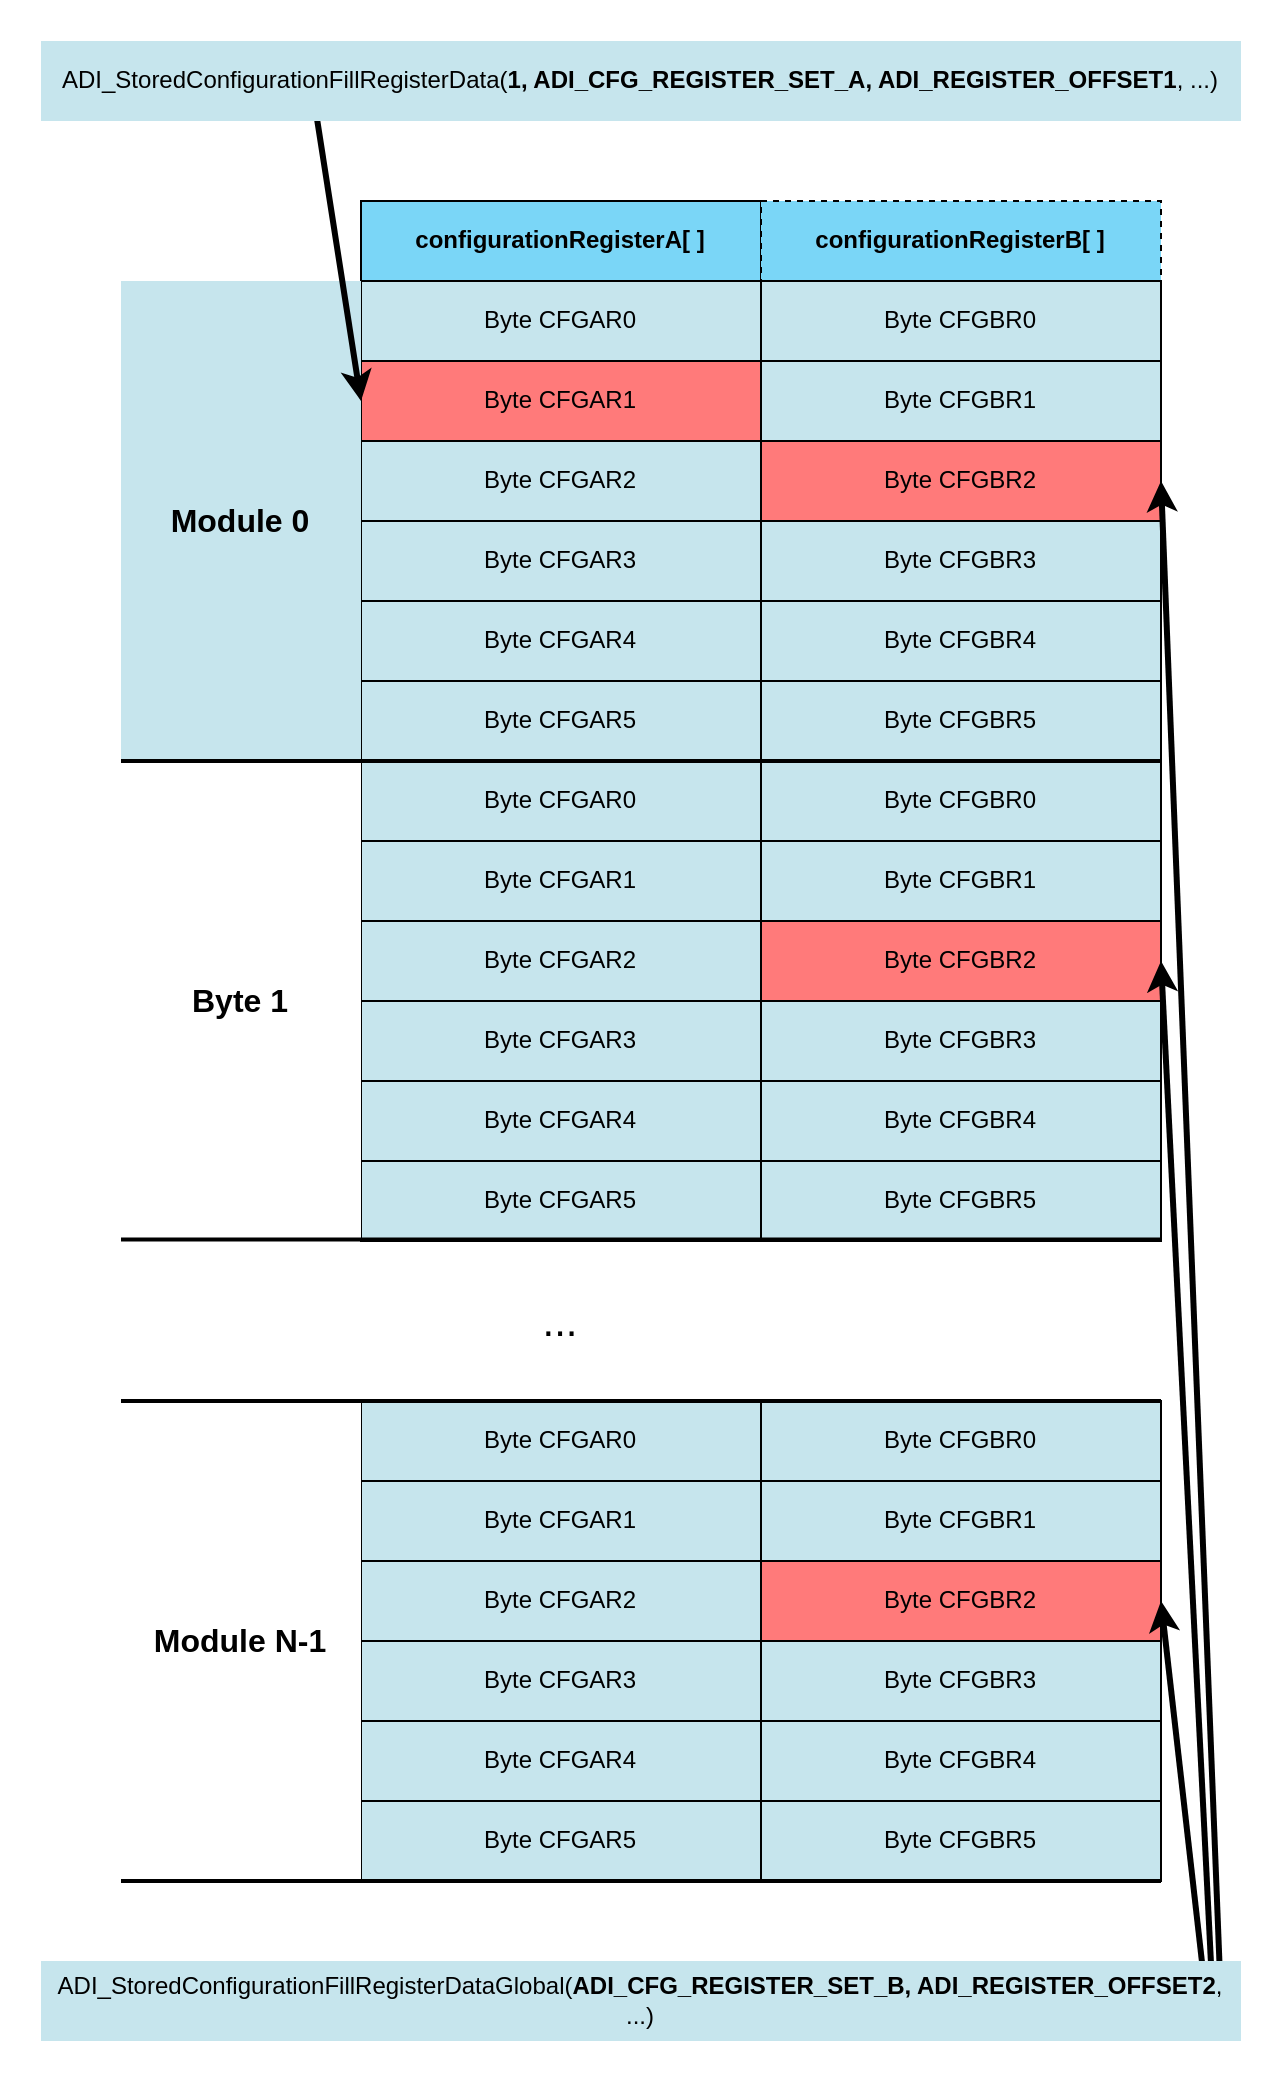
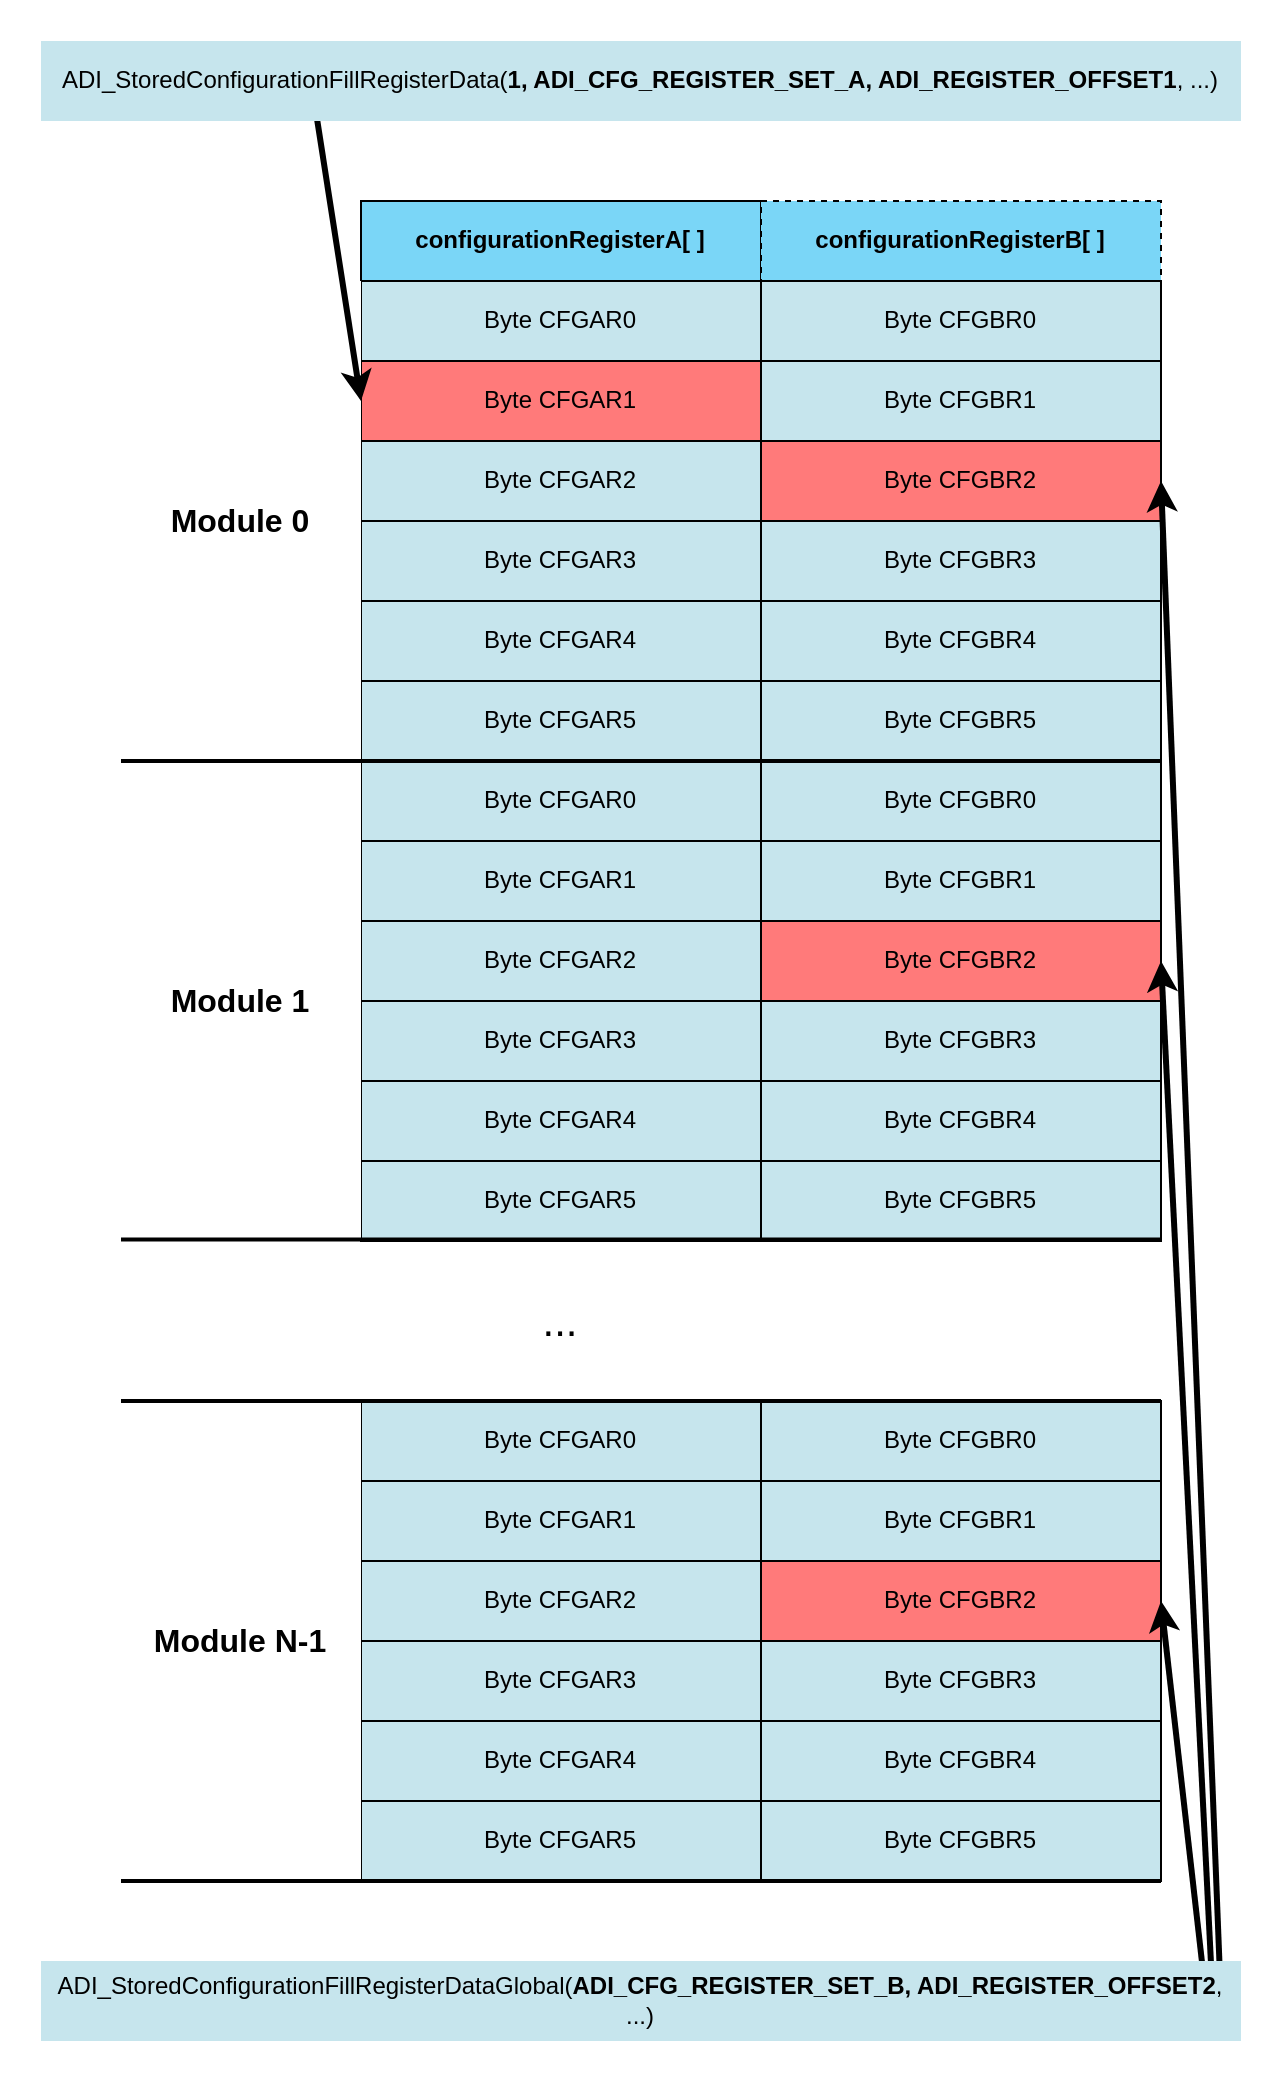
  <mxCell id="0" />
  <mxCell id="1" parent="0" />
  <mxCell id="2" value="Byte CFGAR0" style="rounded=0;whiteSpace=wrap;html=1;fillColor=#c6e5ed;strokeColor=default;" vertex="1" parent="1"><mxGeometry x="180" y="140" width="200" height="40" as="geometry" /></mxCell>
  <mxCell id="3" value="Byte CFGAR1" style="rounded=0;whiteSpace=wrap;html=1;fillColor=#ff7a7a;strokeColor=default;" vertex="1" parent="1"><mxGeometry x="180" y="180" width="200" height="40" as="geometry" /></mxCell>
  <mxCell id="4" value="Byte CFGAR2" style="rounded=0;whiteSpace=wrap;html=1;fillColor=#c6e5ed;strokeColor=default;" vertex="1" parent="1"><mxGeometry x="180" y="220" width="200" height="40" as="geometry" /></mxCell>
  <mxCell id="5" value="Byte CFGAR3" style="rounded=0;whiteSpace=wrap;html=1;fillColor=#c6e5ed;strokeColor=default;" vertex="1" parent="1"><mxGeometry x="180" y="260" width="200" height="40" as="geometry" /></mxCell>
  <mxCell id="6" value="Byte CFGAR4" style="rounded=0;whiteSpace=wrap;html=1;fillColor=#c6e5ed;strokeColor=default;" vertex="1" parent="1"><mxGeometry x="180" y="300" width="200" height="40" as="geometry" /></mxCell>
  <mxCell id="7" value="Byte CFGAR5" style="rounded=0;whiteSpace=wrap;html=1;fillColor=#c6e5ed;strokeColor=default;" vertex="1" parent="1"><mxGeometry x="180" y="340" width="200" height="40" as="geometry" /></mxCell>
  <mxCell id="8" value="Byte CFGAR0" style="rounded=0;whiteSpace=wrap;html=1;fillColor=#c6e5ed;strokeColor=default;" vertex="1" parent="1"><mxGeometry x="180" y="380" width="200" height="40" as="geometry" /></mxCell>
  <mxCell id="9" value="Byte CFGAR1" style="rounded=0;whiteSpace=wrap;html=1;fillColor=#c6e5ed;strokeColor=default;" vertex="1" parent="1"><mxGeometry x="180" y="420" width="200" height="40" as="geometry" /></mxCell>
  <mxCell id="10" value="Byte CFGAR2" style="rounded=0;whiteSpace=wrap;html=1;fillColor=#c6e5ed;strokeColor=default;" vertex="1" parent="1"><mxGeometry x="180" y="460" width="200" height="40" as="geometry" /></mxCell>
  <mxCell id="11" value="Byte CFGAR3" style="rounded=0;whiteSpace=wrap;html=1;fillColor=#c6e5ed;strokeColor=default;" vertex="1" parent="1"><mxGeometry x="180" y="500" width="200" height="40" as="geometry" /></mxCell>
  <mxCell id="12" value="Byte CFGAR4" style="rounded=0;whiteSpace=wrap;html=1;fillColor=#c6e5ed;strokeColor=default;" vertex="1" parent="1"><mxGeometry x="180" y="540" width="200" height="40" as="geometry" /></mxCell>
  <mxCell id="13" value="Byte CFGAR5" style="rounded=0;whiteSpace=wrap;html=1;fillColor=#c6e5ed;strokeColor=default;" vertex="1" parent="1"><mxGeometry x="180" y="580" width="200" height="40" as="geometry" /></mxCell>
  <mxCell id="14" value="Byte CFGAR0" style="rounded=0;whiteSpace=wrap;html=1;fillColor=#c6e5ed;strokeColor=default;" vertex="1" parent="1"><mxGeometry x="180" y="700" width="200" height="40" as="geometry" /></mxCell>
  <mxCell id="15" value="Byte CFGAR1" style="rounded=0;whiteSpace=wrap;html=1;fillColor=#c6e5ed;strokeColor=default;" vertex="1" parent="1"><mxGeometry x="180" y="740" width="200" height="40" as="geometry" /></mxCell>
  <mxCell id="16" value="Byte CFGAR2" style="rounded=0;whiteSpace=wrap;html=1;fillColor=#c6e5ed;strokeColor=default;" vertex="1" parent="1"><mxGeometry x="180" y="780" width="200" height="40" as="geometry" /></mxCell>
  <mxCell id="17" value="Byte CFGAR3" style="rounded=0;whiteSpace=wrap;html=1;fillColor=#c6e5ed;strokeColor=default;" vertex="1" parent="1"><mxGeometry x="180" y="820" width="200" height="40" as="geometry" /></mxCell>
  <mxCell id="18" value="Byte CFGAR4" style="rounded=0;whiteSpace=wrap;html=1;fillColor=#c6e5ed;strokeColor=default;" vertex="1" parent="1"><mxGeometry x="180" y="860" width="200" height="40" as="geometry" /></mxCell>
  <mxCell id="19" value="Byte CFGAR5" style="rounded=0;whiteSpace=wrap;html=1;fillColor=#c6e5ed;strokeColor=default;" vertex="1" parent="1"><mxGeometry x="180" y="900" width="200" height="40" as="geometry" /></mxCell>
  <mxCell id="20" value="..." style="rounded=0;whiteSpace=wrap;html=1;fontSize=21;strokeColor=none;fillColor=none;" vertex="1" parent="1"><mxGeometry x="180" y="620" width="200" height="80" as="geometry" /></mxCell>
  <mxCell id="21" value="&lt;b&gt;configurationRegisterA[ ]&lt;/b&gt;" style="rounded=0;whiteSpace=wrap;html=1;fillColor=#7ad6f7;strokeColor=default;" vertex="1" parent="1"><mxGeometry x="180" y="100" width="200" height="40" as="geometry" /></mxCell>
  <mxCell id="22" value="&lt;b&gt;configurationRegisterB[ ]&lt;/b&gt;" style="rounded=0;whiteSpace=wrap;html=1;fillColor=#7ad6f7;strokeColor=default;dashed=1;" vertex="1" parent="1"><mxGeometry x="380" y="100" width="200" height="40" as="geometry" /></mxCell>
- <mxCell id="23" value="Module 0" style="rounded=0;whiteSpace=wrap;html=1;strokeColor=none;fontSize=16;fontStyle=1;fillColor=#c6e5ed;" vertex="1" parent="1"><mxGeometry x="60" y="140" width="120" height="240" as="geometry" /></mxCell>
- <mxCell id="24" value="Byte 1" style="rounded=0;whiteSpace=wrap;html=1;strokeColor=none;fontSize=16;fontStyle=1" vertex="1" parent="1"><mxGeometry x="60" y="380" width="120" height="240" as="geometry" /></mxCell>
+ <mxCell id="23" value="Module 0" style="rounded=0;whiteSpace=wrap;html=1;strokeColor=none;fontSize=16;fontStyle=1" vertex="1" parent="1"><mxGeometry x="60" y="140" width="120" height="240" as="geometry" /></mxCell>
+ <mxCell id="24" value="Module 1" style="rounded=0;whiteSpace=wrap;html=1;strokeColor=none;fontSize=16;fontStyle=1" vertex="1" parent="1"><mxGeometry x="60" y="380" width="120" height="240" as="geometry" /></mxCell>
  <mxCell id="25" value="Module N-1" style="rounded=0;whiteSpace=wrap;html=1;strokeColor=none;fontSize=16;fontStyle=1" vertex="1" parent="1"><mxGeometry x="60" y="700" width="120" height="240" as="geometry" /></mxCell>
  <mxCell id="26" value="Byte CFGBR0" style="rounded=0;whiteSpace=wrap;html=1;fillColor=#c6e5ed;strokeColor=default;" vertex="1" parent="1"><mxGeometry x="380" y="140" width="200" height="40" as="geometry" /></mxCell>
  <mxCell id="27" value="Byte CFGBR1" style="rounded=0;whiteSpace=wrap;html=1;fillColor=#c6e5ed;strokeColor=default;" vertex="1" parent="1"><mxGeometry x="380" y="180" width="200" height="40" as="geometry" /></mxCell>
  <mxCell id="28" value="Byte CFGBR2" style="rounded=0;whiteSpace=wrap;html=1;fillColor=#ff7a7a;strokeColor=default;" vertex="1" parent="1"><mxGeometry x="380" y="220" width="200" height="40" as="geometry" /></mxCell>
  <mxCell id="29" value="Byte CFGBR3" style="rounded=0;whiteSpace=wrap;html=1;fillColor=#c6e5ed;strokeColor=default;" vertex="1" parent="1"><mxGeometry x="380" y="260" width="200" height="40" as="geometry" /></mxCell>
  <mxCell id="30" value="Byte CFGBR4" style="rounded=0;whiteSpace=wrap;html=1;fillColor=#c6e5ed;strokeColor=default;" vertex="1" parent="1"><mxGeometry x="380" y="300" width="200" height="40" as="geometry" /></mxCell>
  <mxCell id="31" value="Byte CFGBR5" style="rounded=0;whiteSpace=wrap;html=1;fillColor=#c6e5ed;strokeColor=default;" vertex="1" parent="1"><mxGeometry x="380" y="340" width="200" height="40" as="geometry" /></mxCell>
  <mxCell id="32" value="Byte CFGBR0" style="rounded=0;whiteSpace=wrap;html=1;fillColor=#c6e5ed;strokeColor=default;" vertex="1" parent="1"><mxGeometry x="380" y="380" width="200" height="40" as="geometry" /></mxCell>
  <mxCell id="33" value="Byte CFGBR1" style="rounded=0;whiteSpace=wrap;html=1;fillColor=#c6e5ed;strokeColor=default;" vertex="1" parent="1"><mxGeometry x="380" y="420" width="200" height="40" as="geometry" /></mxCell>
  <mxCell id="34" value="Byte CFGBR2" style="rounded=0;whiteSpace=wrap;html=1;fillColor=#ff7a7a;strokeColor=default;" vertex="1" parent="1"><mxGeometry x="380" y="460" width="200" height="40" as="geometry" /></mxCell>
  <mxCell id="35" value="Byte CFGBR3" style="rounded=0;whiteSpace=wrap;html=1;fillColor=#c6e5ed;strokeColor=default;" vertex="1" parent="1"><mxGeometry x="380" y="500" width="200" height="40" as="geometry" /></mxCell>
  <mxCell id="36" value="Byte CFGBR4" style="rounded=0;whiteSpace=wrap;html=1;fillColor=#c6e5ed;strokeColor=default;" vertex="1" parent="1"><mxGeometry x="380" y="540" width="200" height="40" as="geometry" /></mxCell>
  <mxCell id="37" value="Byte CFGBR5" style="rounded=0;whiteSpace=wrap;html=1;fillColor=#c6e5ed;strokeColor=default;" vertex="1" parent="1"><mxGeometry x="380" y="580" width="200" height="40" as="geometry" /></mxCell>
  <mxCell id="38" value="Byte CFGBR0" style="rounded=0;whiteSpace=wrap;html=1;fillColor=#c6e5ed;strokeColor=default;" vertex="1" parent="1"><mxGeometry x="380" y="700" width="200" height="40" as="geometry" /></mxCell>
  <mxCell id="39" value="Byte CFGBR1" style="rounded=0;whiteSpace=wrap;html=1;fillColor=#c6e5ed;strokeColor=default;" vertex="1" parent="1"><mxGeometry x="380" y="740" width="200" height="40" as="geometry" /></mxCell>
  <mxCell id="40" value="Byte CFGBR2" style="rounded=0;whiteSpace=wrap;html=1;fillColor=#ff7a7a;strokeColor=default;" vertex="1" parent="1"><mxGeometry x="380" y="780" width="200" height="40" as="geometry" /></mxCell>
  <mxCell id="41" value="Byte CFGBR3" style="rounded=0;whiteSpace=wrap;html=1;fillColor=#c6e5ed;strokeColor=default;" vertex="1" parent="1"><mxGeometry x="380" y="820" width="200" height="40" as="geometry" /></mxCell>
  <mxCell id="42" value="Byte CFGBR4" style="rounded=0;whiteSpace=wrap;html=1;fillColor=#c6e5ed;strokeColor=default;" vertex="1" parent="1"><mxGeometry x="380" y="860" width="200" height="40" as="geometry" /></mxCell>
  <mxCell id="43" value="Byte CFGBR5" style="rounded=0;whiteSpace=wrap;html=1;fillColor=#c6e5ed;strokeColor=default;" vertex="1" parent="1"><mxGeometry x="380" y="900" width="200" height="40" as="geometry" /></mxCell>
  <mxCell id="44" value="" style="endArrow=none;html=1;strokeWidth=2;rounded=0;entryX=1;entryY=1;entryDx=0;entryDy=0;exitX=0;exitY=0;exitDx=0;exitDy=0;" edge="1" parent="1"><mxGeometry width="50" height="50" relative="1" as="geometry"><mxPoint x="60" y="380" as="sourcePoint" /><mxPoint x="580" y="380" as="targetPoint" /></mxGeometry></mxCell>
  <mxCell id="45" value="" style="endArrow=none;html=1;strokeWidth=2;rounded=0;entryX=1;entryY=1;entryDx=0;entryDy=0;exitX=0;exitY=0;exitDx=0;exitDy=0;" edge="1" parent="1"><mxGeometry width="50" height="50" relative="1" as="geometry"><mxPoint x="60" y="619.23" as="sourcePoint" /><mxPoint x="580" y="619.23" as="targetPoint" /></mxGeometry></mxCell>
  <mxCell id="46" value="" style="endArrow=none;html=1;strokeWidth=2;rounded=0;entryX=1;entryY=1;entryDx=0;entryDy=0;exitX=0;exitY=0;exitDx=0;exitDy=0;" edge="1" parent="1"><mxGeometry width="50" height="50" relative="1" as="geometry"><mxPoint x="60" y="700" as="sourcePoint" /><mxPoint x="580" y="700" as="targetPoint" /></mxGeometry></mxCell>
  <mxCell id="47" value="" style="endArrow=none;html=1;strokeWidth=2;rounded=0;entryX=1;entryY=1;entryDx=0;entryDy=0;exitX=0;exitY=0;exitDx=0;exitDy=0;" edge="1" parent="1"><mxGeometry width="50" height="50" relative="1" as="geometry"><mxPoint x="60" y="940" as="sourcePoint" /><mxPoint x="580" y="940" as="targetPoint" /></mxGeometry></mxCell>
  <mxCell id="48" value="" style="endArrow=classic;html=1;rounded=0;strokeWidth=3;exitX=0.23;exitY=0.971;exitDx=0;exitDy=0;exitPerimeter=0;" edge="1" parent="1" source="52"><mxGeometry width="50" height="50" relative="1" as="geometry"><mxPoint x="130" y="80" as="sourcePoint" /><mxPoint x="180" y="200" as="targetPoint" /></mxGeometry></mxCell>
  <mxCell id="49" value="" style="endArrow=classic;html=1;rounded=0;strokeWidth=3;entryX=1;entryY=0.5;entryDx=0;entryDy=0;exitX=0.968;exitY=0.081;exitDx=0;exitDy=0;exitPerimeter=0;" edge="1" parent="1" source="53" target="40"><mxGeometry width="50" height="50" relative="1" as="geometry"><mxPoint x="670" y="490" as="sourcePoint" /><mxPoint x="720" y="610" as="targetPoint" /></mxGeometry></mxCell>
  <mxCell id="50" value="" style="endArrow=classic;html=1;rounded=0;strokeWidth=3;entryX=1;entryY=0.5;entryDx=0;entryDy=0;exitX=0.975;exitY=0.031;exitDx=0;exitDy=0;exitPerimeter=0;" edge="1" parent="1" source="53" target="34"><mxGeometry width="50" height="50" relative="1" as="geometry"><mxPoint x="720" y="550" as="sourcePoint" /><mxPoint x="660" y="440" as="targetPoint" /></mxGeometry></mxCell>
  <mxCell id="51" value="" style="endArrow=classic;html=1;rounded=0;strokeWidth=3;entryX=1;entryY=0.5;entryDx=0;entryDy=0;exitX=0.982;exitY=0;exitDx=0;exitDy=0;exitPerimeter=0;" edge="1" parent="1" source="53" target="28"><mxGeometry width="50" height="50" relative="1" as="geometry"><mxPoint x="750" y="480" as="sourcePoint" /><mxPoint x="730" y="320" as="targetPoint" /></mxGeometry></mxCell>
  <mxCell id="52" value="ADI_StoredConfigurationFillRegisterData(&lt;b&gt;1, ADI_CFG_REGISTER_SET_A, ADI_REGISTER_OFFSET1&lt;/b&gt;, ...)" style="rounded=0;whiteSpace=wrap;html=1;fillColor=#c6e5ed;strokeColor=none;" vertex="1" parent="1"><mxGeometry x="20" y="20" width="600" height="40" as="geometry" /></mxCell>
  <mxCell id="53" value="ADI_StoredConfigurationFillRegisterDataGlobal(&lt;b&gt;ADI_CFG_REGISTER_SET_B, ADI_REGISTER_OFFSET2&lt;/b&gt;, ...)" style="rounded=0;whiteSpace=wrap;html=1;fillColor=#c6e5ed;strokeColor=none;" vertex="1" parent="1"><mxGeometry x="20" y="980" width="600" height="40" as="geometry" /></mxCell>
